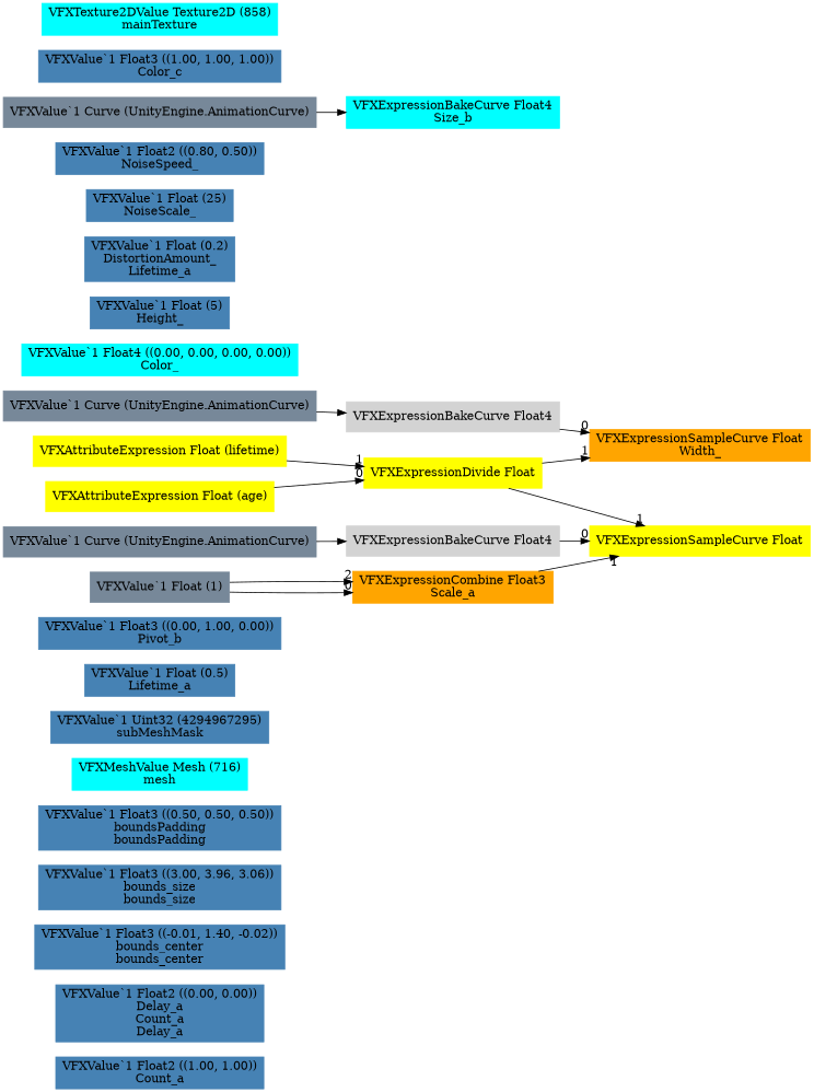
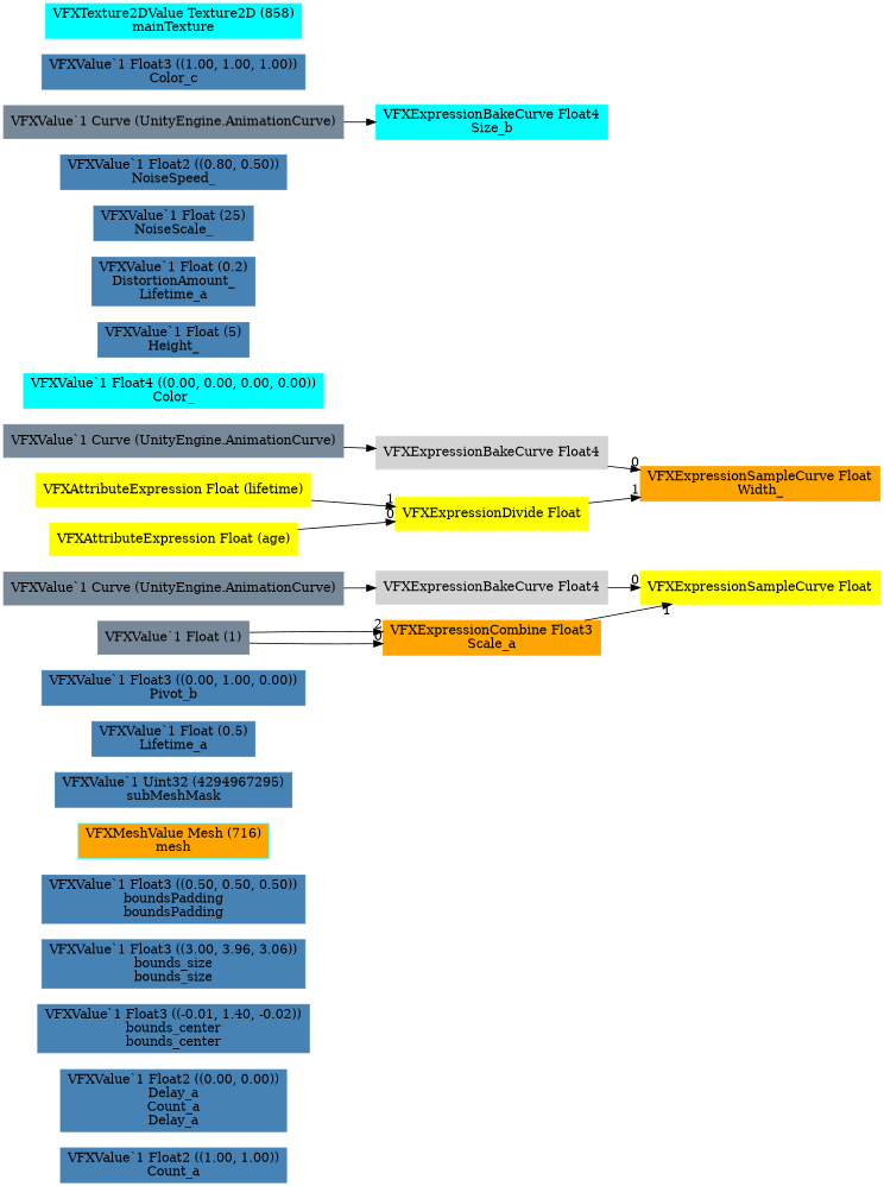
  digraph {
    rankdir=LR
    node [color=steelblue shape=box style=filled]
    edge [headlabel=1]
    n1 [label="VFXValue`1 Float2 ((1.00, 1.00))\nCount_a"]
    n2 [label="VFXValue`1 Float2 ((0.00, 0.00))\nDelay_a\nCount_a\nDelay_a"]
    n3 [label="VFXValue`1 Float3 ((-0.01, 1.40, -0.02))\nbounds_center\nbounds_center"]
    n4 [label="VFXValue`1 Float3 ((3.00, 3.96, 3.06))\nbounds_size\nbounds_size"]
    n5 [label="VFXValue`1 Float3 ((0.50, 0.50, 0.50))\nboundsPadding\nboundsPadding"]
-   n6 [color=cyan label="VFXMeshValue Mesh (716)\nmesh"]
+   n6 [color=cyan label="VFXMeshValue Mesh (716)\nmesh" fillcolor=orange]
    n7 [label="VFXValue`1 Uint32 (4294967295)\nsubMeshMask"]
    n8 [label="VFXValue`1 Float (0.5)\nLifetime_a"]
    n9 [label="VFXValue`1 Float3 ((0.00, 1.00, 0.00))\nPivot_b"]
    n10 [color=orange label="VFXExpressionCombine Float3\nScale_a"]
    n11 [color=yellow label="VFXExpressionSampleCurve Float"]
    n12 [color=lightslategray label="VFXValue`1 Float (1)"]
    n13 [color=lightgray label="VFXExpressionBakeCurve Float4"]
    n14 [color=lightslategray label="VFXValue`1 Curve (UnityEngine.AnimationCurve)"]
    n15 [color=yellow label="VFXExpressionDivide Float"]
    n16 [color=orange label="VFXExpressionSampleCurve Float\nWidth_"]
    n17 [color=yellow label="VFXAttributeExpression Float (age)"]
    n18 [color=yellow label="VFXAttributeExpression Float (lifetime)"]
    n19 [color=cyan label="VFXValue`1 Float4 ((0.00, 0.00, 0.00, 0.00))\nColor_"]
    n20 [color=lightgray label="VFXExpressionBakeCurve Float4"]
    n21 [color=lightslategray label="VFXValue`1 Curve (UnityEngine.AnimationCurve)"]
    n22 [label="VFXValue`1 Float (5)\nHeight_"]
    n23 [label="VFXValue`1 Float (0.2)\nDistortionAmount_\nLifetime_a"]
    n24 [label="VFXValue`1 Float (25)\nNoiseScale_"]
    n25 [label="VFXValue`1 Float2 ((0.80, 0.50))\nNoiseSpeed_"]
    n26 [color=cyan label="VFXExpressionBakeCurve Float4\nSize_b"]
    n27 [color=lightslategray label="VFXValue`1 Curve (UnityEngine.AnimationCurve)"]
    n28 [label="VFXValue`1 Float3 ((1.00, 1.00, 1.00))\nColor_c"]
    n29 [color=cyan label="VFXTexture2DValue Texture2D (858)\nmainTexture"]
    n10 -> n11
    n12 -> n10 [headlabel=0]
    n12 -> n10 [headlabel=2]
    n13 -> n11 [headlabel=0]
    n14 -> n13 [headlabel=""]
-   n15 -> n11
    n15 -> n16
    n17 -> n15 [headlabel=0]
    n18 -> n15
    n20 -> n16 [headlabel=0]
    n21 -> n20 [headlabel=""]
    n27 -> n26 [headlabel=""]
  }
